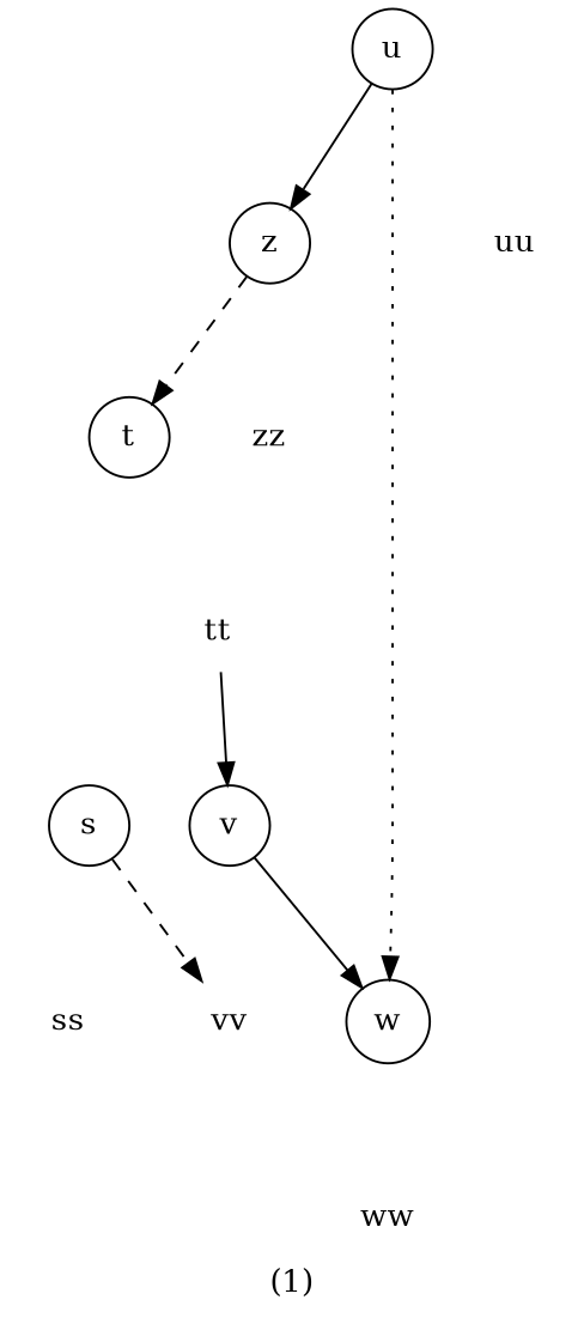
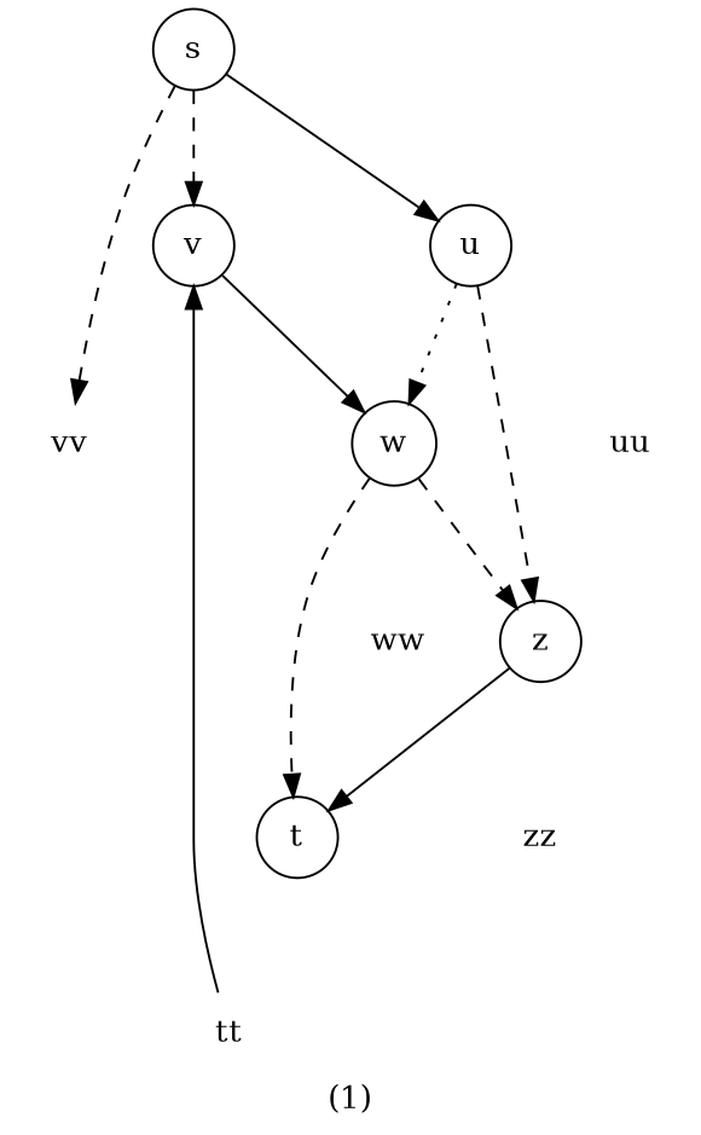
  digraph {
    label="(1)"
    lblstyle="below=-1cm"
    node [shape=circle texmode=math]
    edge [lblstyle=auto style=dashed topath="bend left"]
    s
    v
    u
-   ss [shape=none texlbl="\color{white}0"]
    vv [shape=none texlbl="\color{white}43"]
    w
    z
    t
    ww [shape=none texlbl="\color{white}43"]
    uu [shape=none texlbl="\color{white}43"]
    zz [shape=none texlbl="\color{white}43"]
    tt [shape=none texlbl="\color{white}43"]
-   s -> ss [label=" " style=invis]
+   s -> v [label=" " texlbl="$7$" topath="bend right"]
+   s -> u [label=" " style=solid texlbl="$2$"]
    s -> vv [label=" " texlbl="$4$"]
    v -> vv [label=" " style=invis]
    v -> w [label=" " style=solid texlbl="$1$"]
    u -> w [label=" " style=dotted texlbl="$1$"]
-   u -> z [label=" " style=solid texlbl="$3$"]
+   u -> z [label=" " texlbl="$3$"]
    u -> uu [label=" " style=invis]
+   w -> z [label=" " texlbl="$1$" topath="bend right"]
+   w -> t [label=" " texlbl="$4$"]
    w -> ww [label=" " style=invis]
-   z -> t [label=" " texlbl="$2$"]
+   z -> t [label=" " style=solid texlbl="$2$"]
    z -> zz [label=" " style=invis]
    t -> tt [label=" " style=invis]
    tt -> v [label=" " style=solid texlbl="$0$"]
  }
